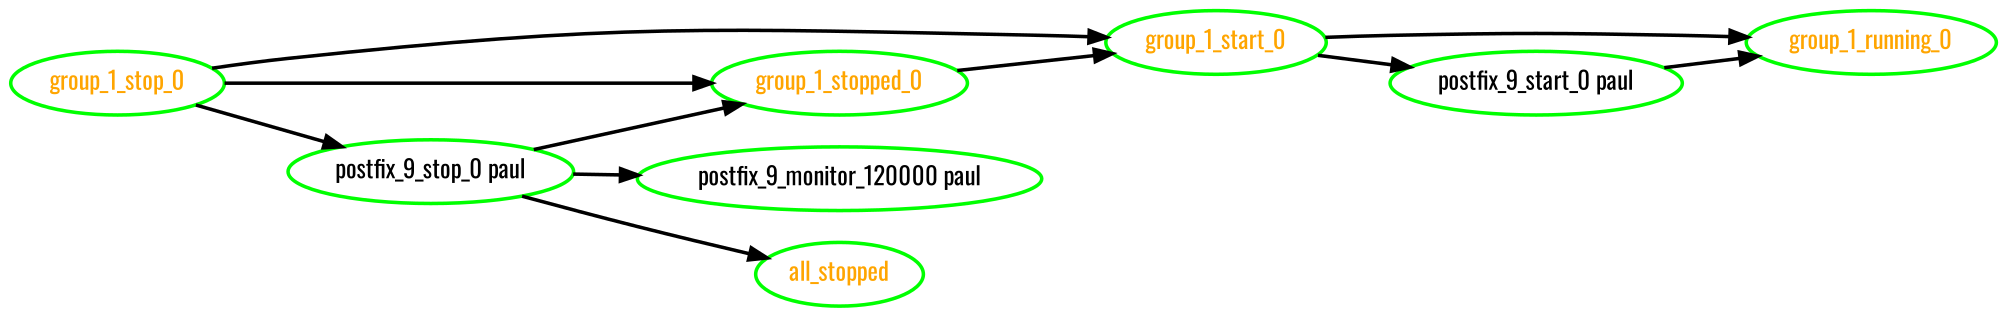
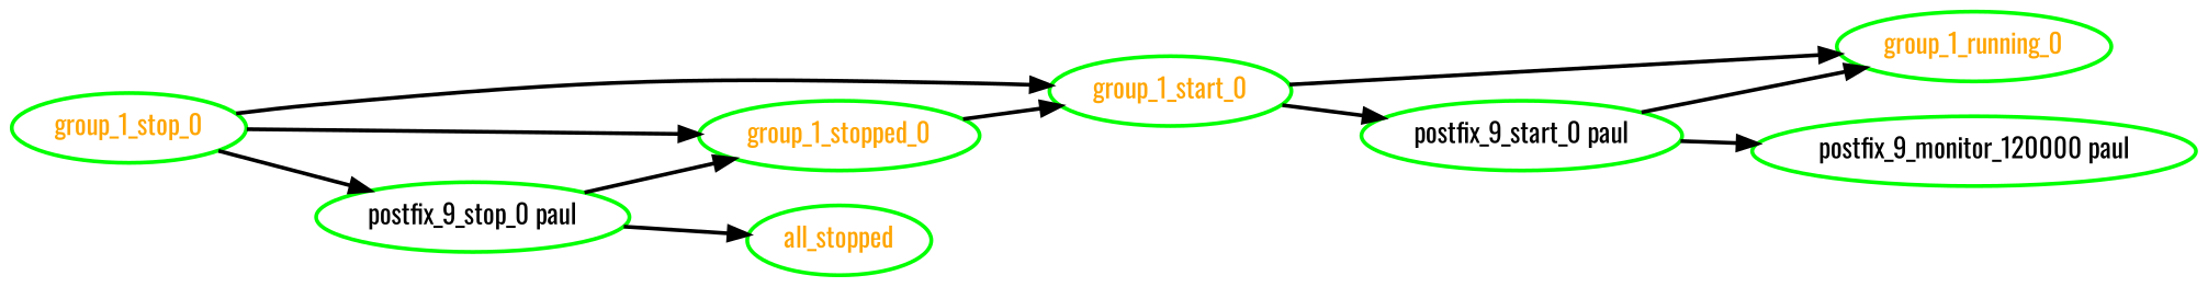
  digraph {
    fontname=Oswald
    rankdir=LR
    node [color=green fontcolor=orange fontname=Oswald style=bold]
    edge [fontname=Oswald style=bold]
    group_1_start_0
    group_1_running_0
    "postfix_9_start_0 paul" [fontcolor=black]
    "postfix_9_monitor_120000 paul" [fontcolor=black]
    group_1_stop_0
    group_1_stopped_0
    "postfix_9_stop_0 paul" [fontcolor=black]
    all_stopped
    group_1_start_0 -> group_1_running_0
    group_1_start_0 -> "postfix_9_start_0 paul"
    "postfix_9_start_0 paul" -> group_1_running_0
-   "postfix_9_stop_0 paul" -> "postfix_9_monitor_120000 paul"
+   "postfix_9_start_0 paul" -> "postfix_9_monitor_120000 paul"
    group_1_stop_0 -> group_1_start_0
    group_1_stop_0 -> group_1_stopped_0
    group_1_stop_0 -> "postfix_9_stop_0 paul"
    group_1_stopped_0 -> group_1_start_0
    "postfix_9_stop_0 paul" -> group_1_stopped_0
    "postfix_9_stop_0 paul" -> all_stopped
  }
